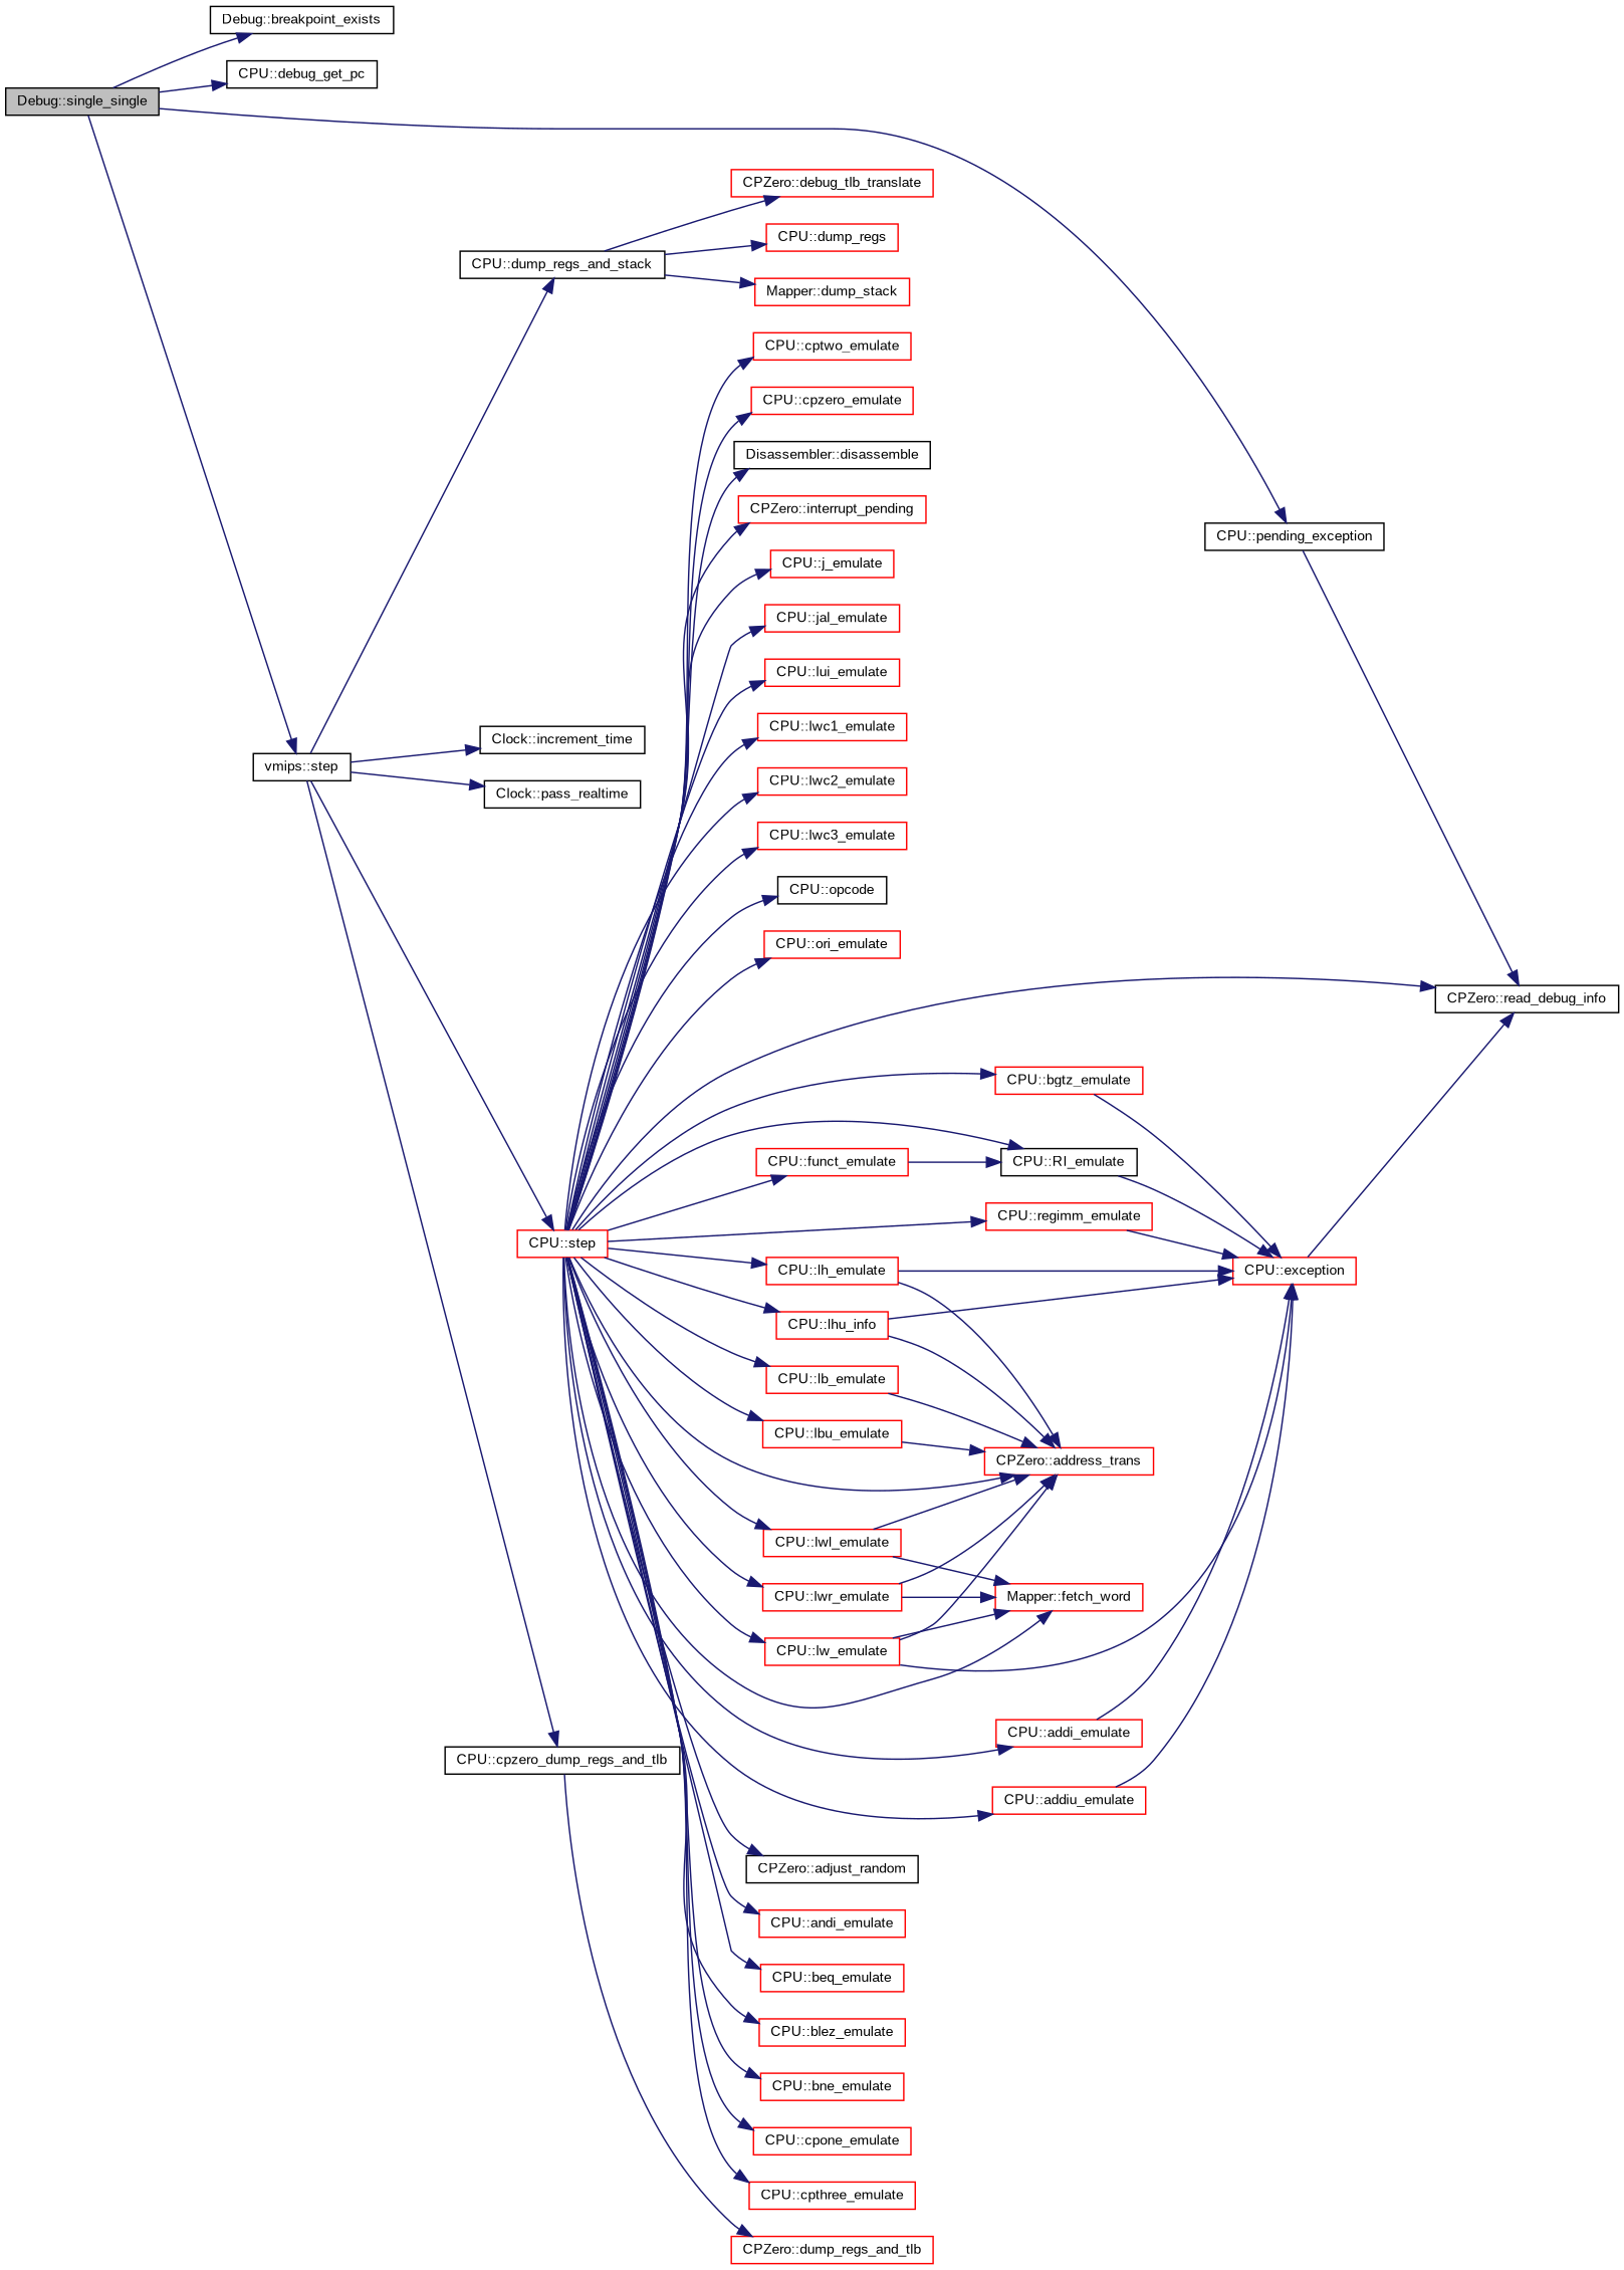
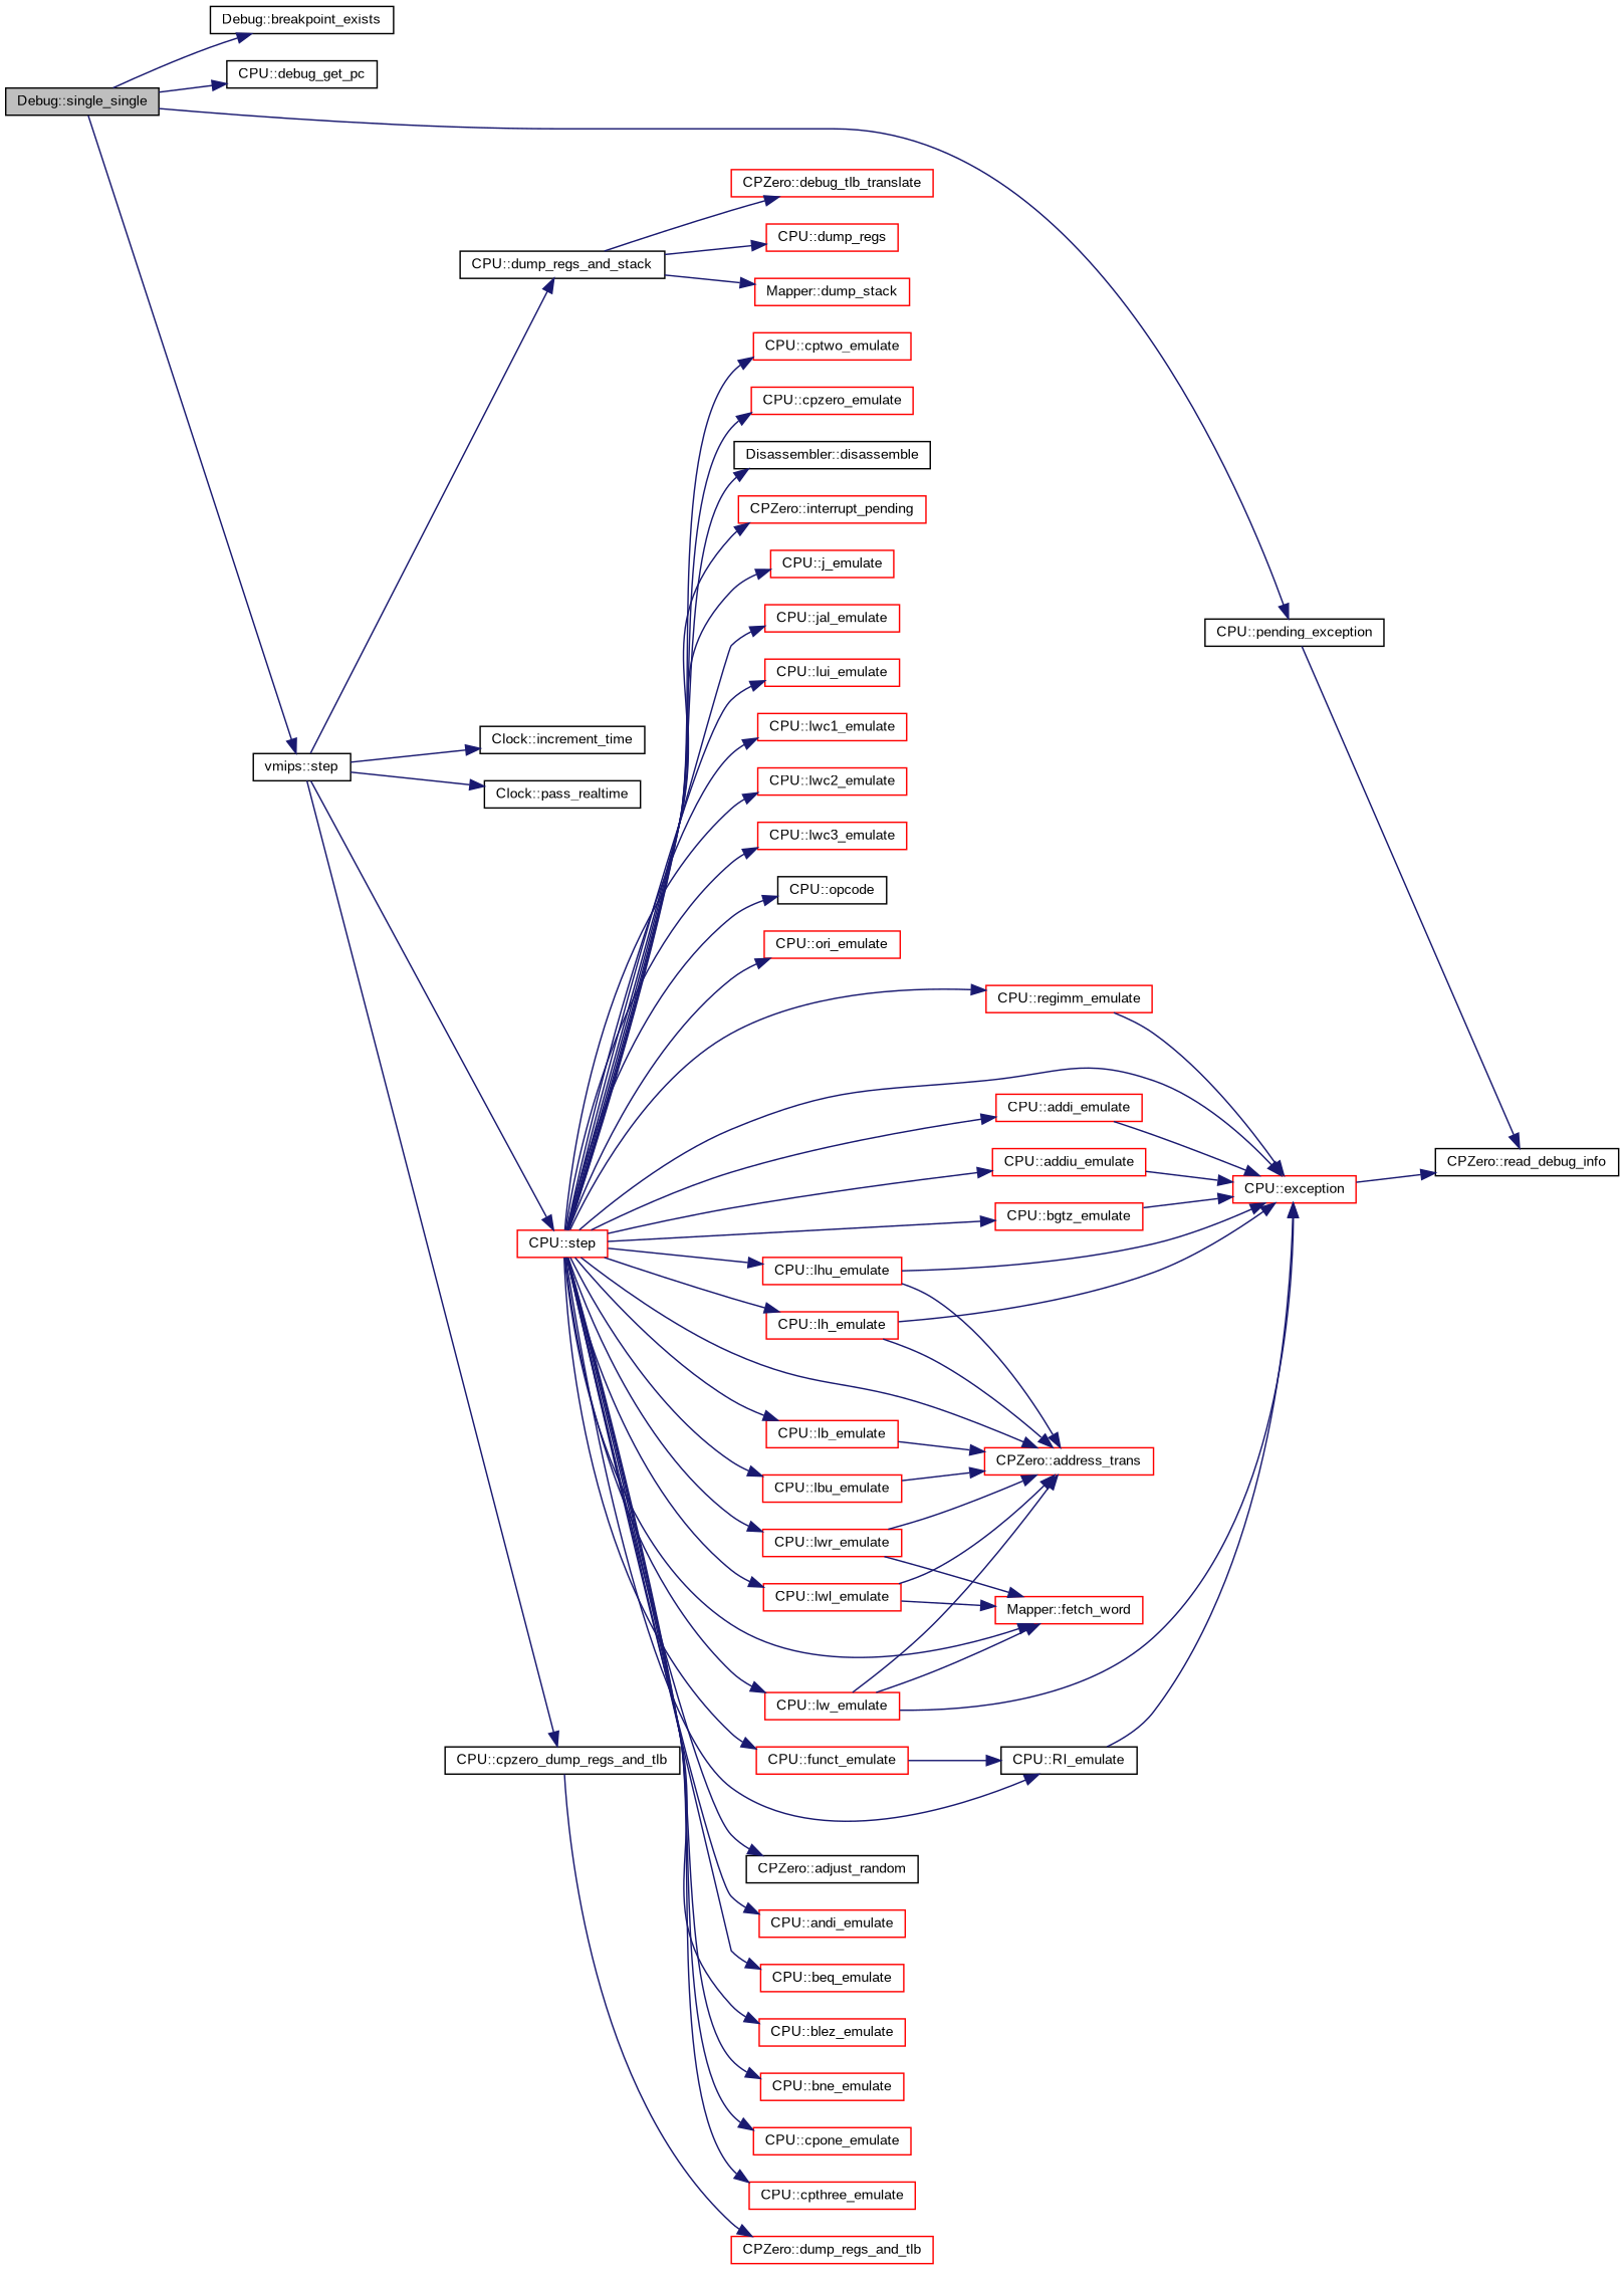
  digraph {
    fontname="Liberation Sans"
    rankdir=LR
    node [color=red fillcolor=white fontname="Liberation Sans" fontsize=10 shape=record style=filled]
    edge [color=midnightblue fontname="Liberation Sans" fontsize=10 labelfontname=FreeSans labelfontsize=10 style=solid]
    n1 [color=black fillcolor=grey75 fontcolor=black height=0.2 label="Debug::single_single" width=0.4]
    n2 [color=black height=0.2 label="Debug::breakpoint_exists" width=0.4]
    n3 [color=black height=0.2 label="CPU::debug_get_pc" width=0.4]
    n4 [color=black height=0.2 label="CPU::pending_exception" width=0.4]
    n5 [color=black height=0.2 label="vmips::step" width=0.4]
    n6 [color=black height=0.2 label="CPZero::read_debug_info" width=0.4]
    n7 [color=black height=0.2 label="CPU::cpzero_dump_regs_and_tlb" width=0.4]
    n8 [color=black height=0.2 label="CPU::dump_regs_and_stack" width=0.4]
    n9 [color=black height=0.2 label="Clock::increment_time" width=0.4]
    n10 [color=black height=0.2 label="Clock::pass_realtime" width=0.4]
    n11 [height=0.2 label="CPU::step" width=0.4]
    n12 [height=0.2 label="CPZero::dump_regs_and_tlb" width=0.4]
    n13 [height=0.2 label="CPZero::debug_tlb_translate" width=0.4]
    n14 [height=0.2 label="CPU::dump_regs" width=0.4]
    n15 [height=0.2 label="Mapper::dump_stack" width=0.4]
    n16 [height=0.2 label="CPU::addi_emulate" width=0.4]
    n17 [height=0.2 label="CPU::exception" width=0.4]
    n18 [height=0.2 label="CPU::addiu_emulate" width=0.4]
    n19 [height=0.2 label="CPZero::address_trans" width=0.4]
    n20 [color=black height=0.2 label="CPZero::adjust_random" width=0.4]
    n21 [height=0.2 label="CPU::andi_emulate" width=0.4]
    n22 [height=0.2 label="CPU::beq_emulate" width=0.4]
    n23 [height=0.2 label="CPU::bgtz_emulate" width=0.4]
    n24 [height=0.2 label="CPU::blez_emulate" width=0.4]
    n25 [height=0.2 label="CPU::bne_emulate" width=0.4]
    n26 [height=0.2 label="CPU::cpone_emulate" width=0.4]
    n27 [height=0.2 label="CPU::cpthree_emulate" width=0.4]
    n28 [height=0.2 label="CPU::cptwo_emulate" width=0.4]
    n29 [height=0.2 label="CPU::cpzero_emulate" width=0.4]
    n30 [color=black height=0.2 label="Disassembler::disassemble" width=0.4]
    n31 [height=0.2 label="Mapper::fetch_word" width=0.4]
    n32 [height=0.2 label="CPU::funct_emulate" width=0.4]
    n33 [color=black height=0.2 label="CPU::RI_emulate" width=0.4]
    n34 [height=0.2 label="CPZero::interrupt_pending" width=0.4]
    n35 [height=0.2 label="CPU::j_emulate" width=0.4]
    n36 [height=0.2 label="CPU::jal_emulate" width=0.4]
    n37 [height=0.2 label="CPU::lb_emulate" width=0.4]
    n38 [height=0.2 label="CPU::lbu_emulate" width=0.4]
    n39 [height=0.2 label="CPU::lh_emulate" width=0.4]
-   n40 [height=0.2 label="CPU::lhu_info" width=0.4]
+   n40 [height=0.2 label="CPU::lhu_emulate" width=0.4]
    n41 [height=0.2 label="CPU::lui_emulate" width=0.4]
    n42 [height=0.2 label="CPU::lw_emulate" width=0.4]
    n43 [height=0.2 label="CPU::lwc1_emulate" width=0.4]
    n44 [height=0.2 label="CPU::lwc2_emulate" width=0.4]
    n45 [height=0.2 label="CPU::lwc3_emulate" width=0.4]
    n46 [height=0.2 label="CPU::lwl_emulate" width=0.4]
    n47 [height=0.2 label="CPU::lwr_emulate" width=0.4]
    n48 [color=black height=0.2 label="CPU::opcode" width=0.4]
    n49 [height=0.2 label="CPU::ori_emulate" width=0.4]
    n50 [height=0.2 label="CPU::regimm_emulate" width=0.4]
    n1 -> n2
    n1 -> n3
    n1 -> n4
    n1 -> n5
    n4 -> n6
    n5 -> n7
    n5 -> n8
    n5 -> n9
    n5 -> n10
    n5 -> n11
    n7 -> n12
    n8 -> n13
    n8 -> n14
    n8 -> n15
    n11 -> n16
-   n11 -> n6
+   n11 -> n17
    n11 -> n18
    n11 -> n19
    n11 -> n20
    n11 -> n21
    n11 -> n22
    n11 -> n23
    n11 -> n24
    n11 -> n25
    n11 -> n26
    n11 -> n27
    n11 -> n28
    n11 -> n29
    n11 -> n30
    n11 -> n31
    n11 -> n32
    n11 -> n33
    n11 -> n34
    n11 -> n35
    n11 -> n36
    n11 -> n37
    n11 -> n38
    n11 -> n39
    n11 -> n40
    n11 -> n41
    n11 -> n42
    n11 -> n43
    n11 -> n44
    n11 -> n45
    n11 -> n46
    n11 -> n47
    n11 -> n48
    n11 -> n49
    n11 -> n50
    n16 -> n17
    n17 -> n6
    n18 -> n17
    n23 -> n17
    n32 -> n33
    n33 -> n17
    n37 -> n19
    n38 -> n19
    n39 -> n17
    n39 -> n19
    n40 -> n17
    n40 -> n19
    n42 -> n17
    n42 -> n19
    n42 -> n31
    n46 -> n19
    n46 -> n31
    n47 -> n19
    n47 -> n31
    n50 -> n17
  }
